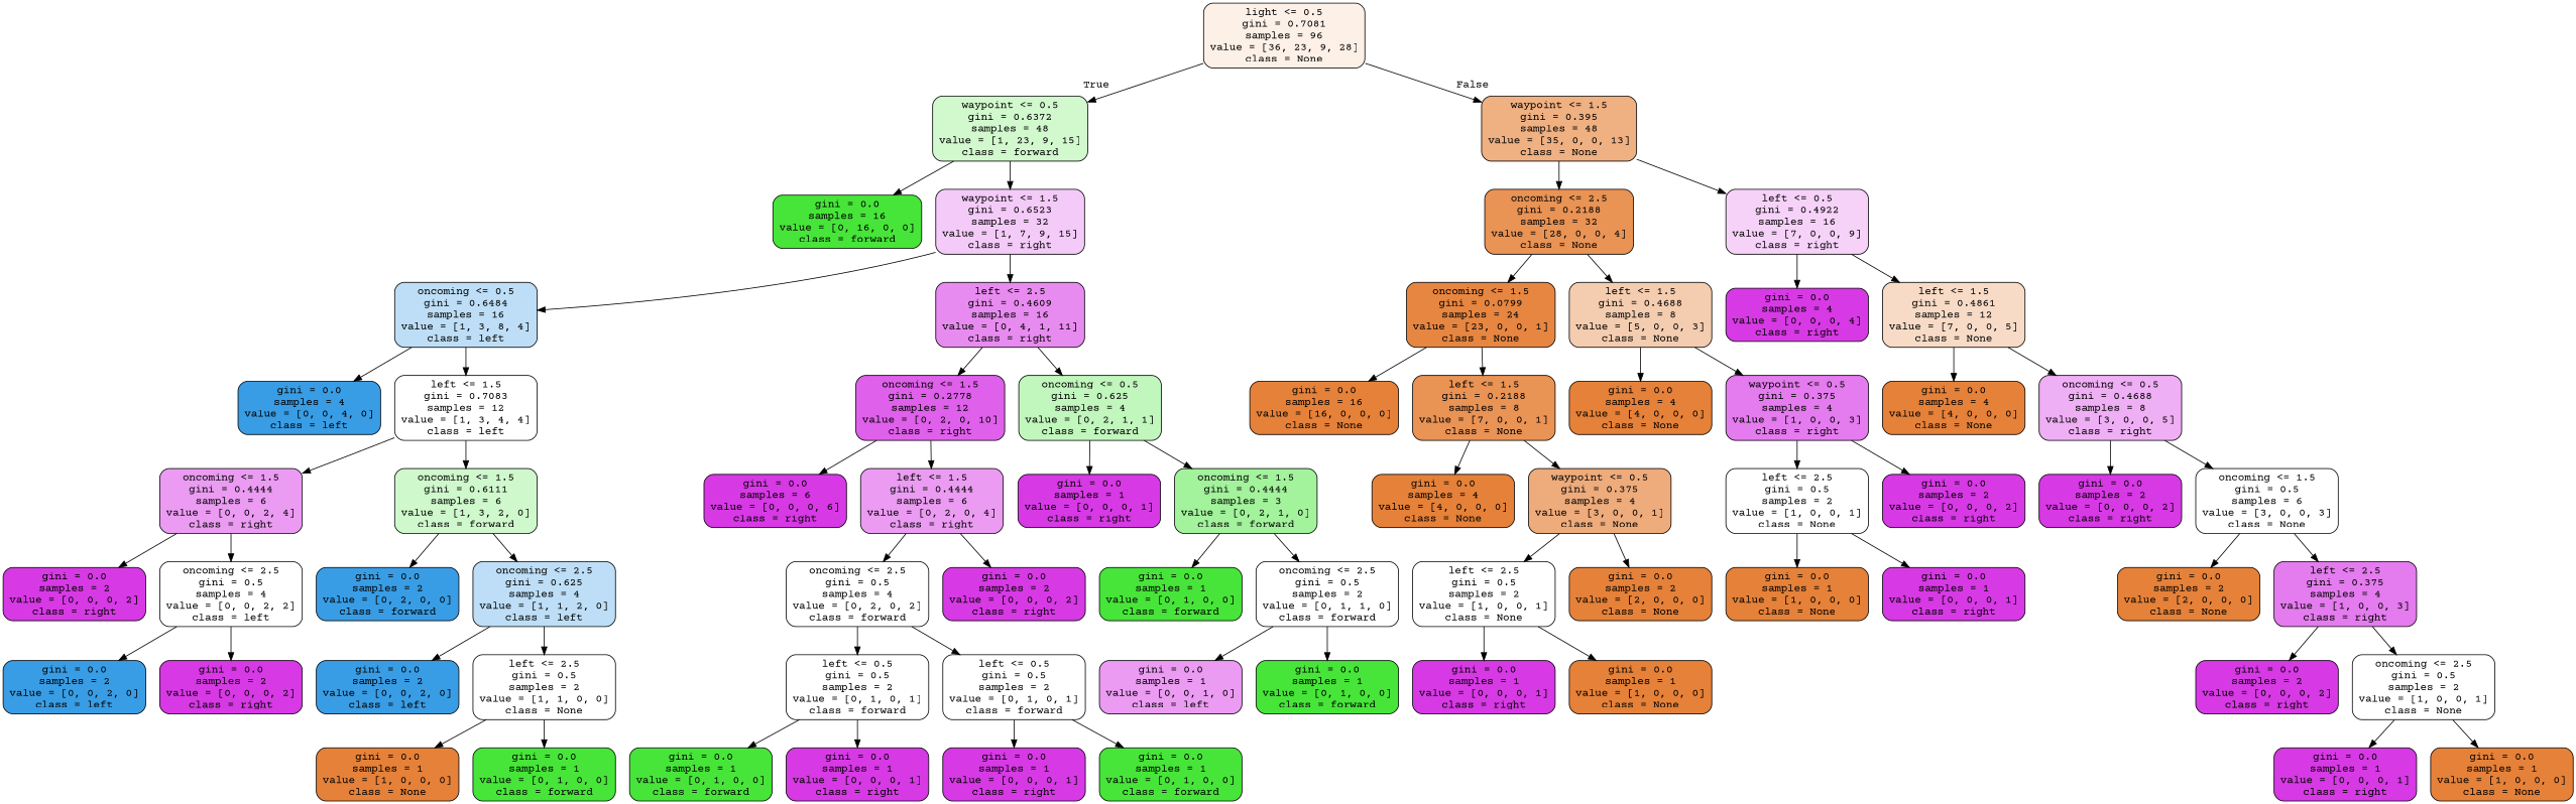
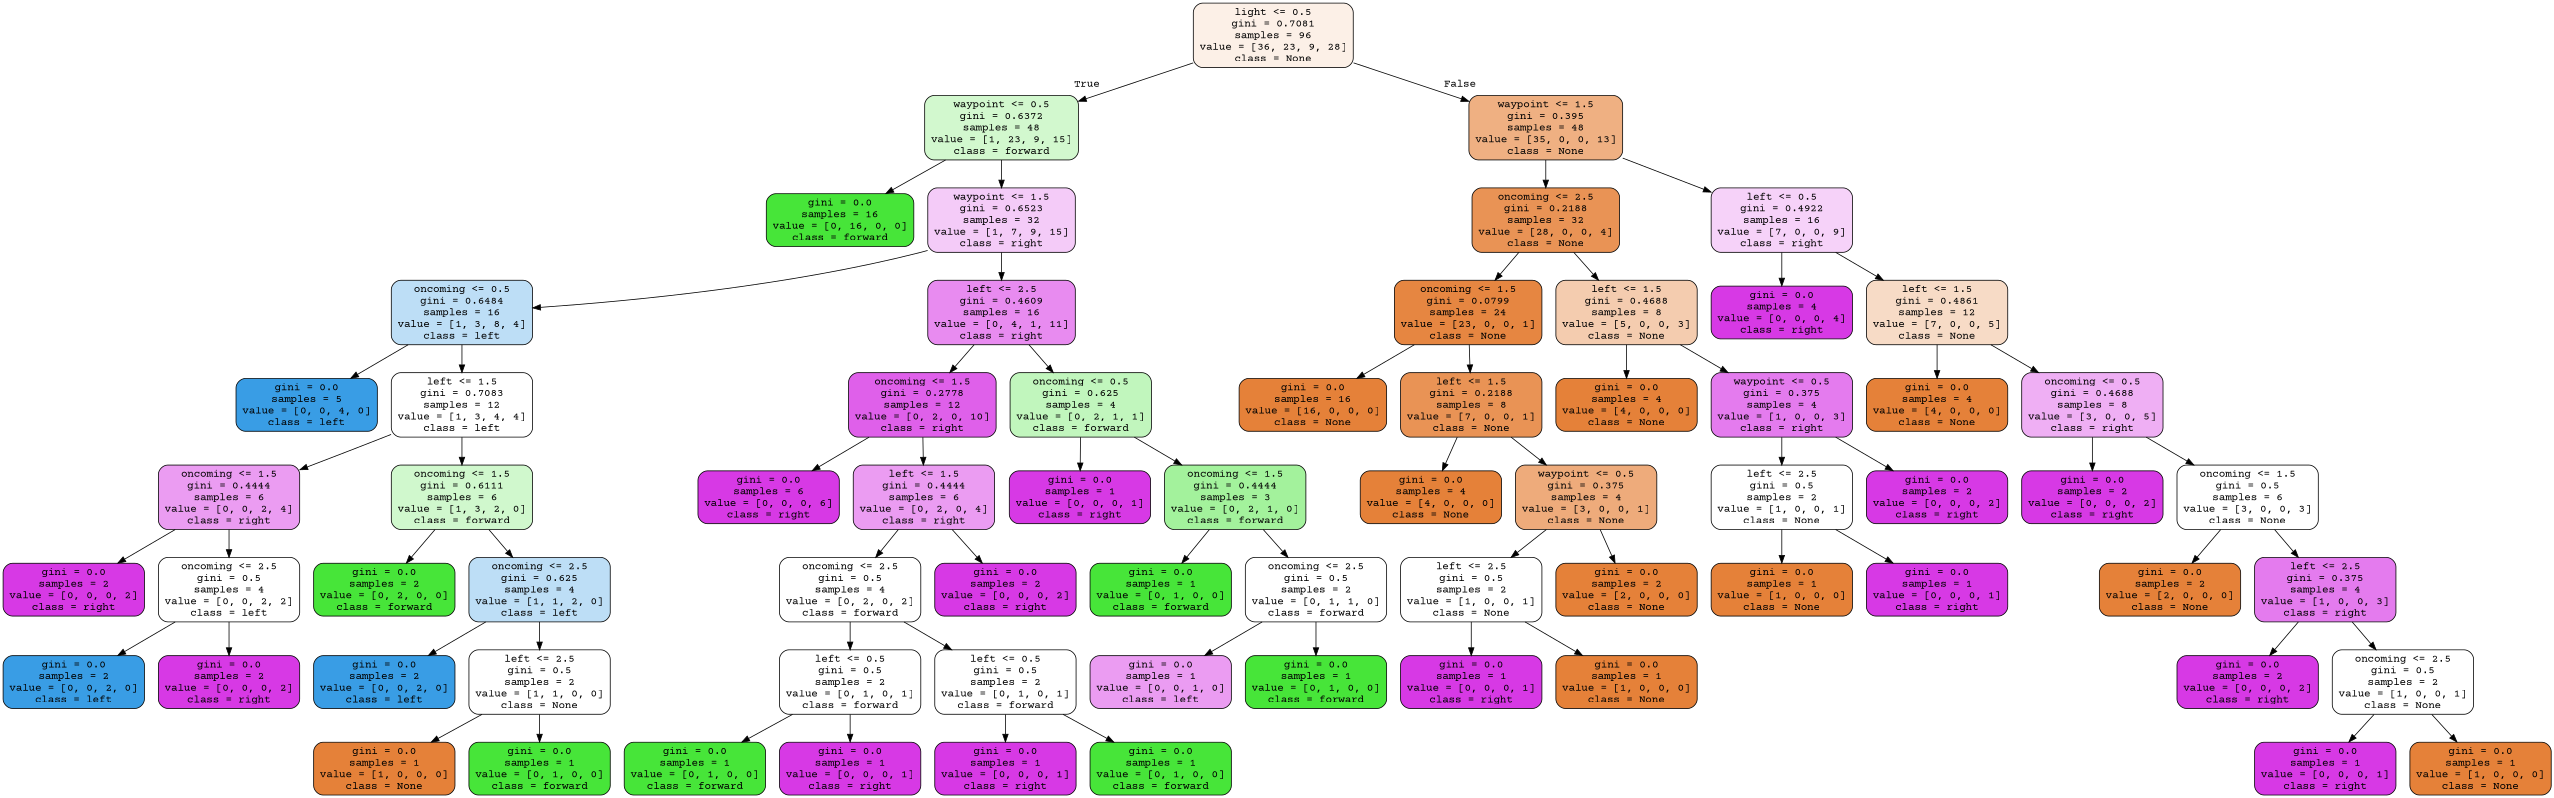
  digraph {
    fontname="Courier Prime"
    node [color=black fillcolor="#d739e5ff" fontname="Courier Prime" shape=box style="filled, rounded"]
    edge [fontname="Courier Prime"]
    n1 [fillcolor="#e581391e" label="light <= 0.5\ngini = 0.7081\nsamples = 96\nvalue = [36, 23, 9, 28]\nclass = None"]
    n2 [fillcolor="#47e5393e" label="waypoint <= 0.5\ngini = 0.6372\nsamples = 48\nvalue = [1, 23, 9, 15]\nclass = forward"]
    n3 [fillcolor="#e58139a0" label="waypoint <= 1.5\ngini = 0.395\nsamples = 48\nvalue = [35, 0, 0, 13]\nclass = None"]
    n4 [fillcolor="#47e539ff" label="gini = 0.0\nsamples = 16\nvalue = [0, 16, 0, 0]\nclass = forward"]
    n5 [fillcolor="#d739e543" label="waypoint <= 1.5\ngini = 0.6523\nsamples = 32\nvalue = [1, 7, 9, 15]\nclass = right"]
    n6 [fillcolor="#e58139db" label="oncoming <= 2.5\ngini = 0.2188\nsamples = 32\nvalue = [28, 0, 0, 4]\nclass = None"]
    n7 [fillcolor="#d739e539" label="left <= 0.5\ngini = 0.4922\nsamples = 16\nvalue = [7, 0, 0, 9]\nclass = right"]
    n8 [fillcolor="#399de555" label="oncoming <= 0.5\ngini = 0.6484\nsamples = 16\nvalue = [1, 3, 8, 4]\nclass = left"]
    n9 [fillcolor="#d739e595" label="left <= 2.5\ngini = 0.4609\nsamples = 16\nvalue = [0, 4, 1, 11]\nclass = right"]
-   n10 [fillcolor="#399de5ff" label="gini = 0.0\nsamples = 4\nvalue = [0, 0, 4, 0]\nclass = left"]
+   n10 [fillcolor="#399de5ff" label="gini = 0.0\nsamples = 5\nvalue = [0, 0, 4, 0]\nclass = left"]
    n11 [fillcolor="#399de500" label="left <= 1.5\ngini = 0.7083\nsamples = 12\nvalue = [1, 3, 4, 4]\nclass = left"]
    n12 [fillcolor="#d739e5cc" label="oncoming <= 1.5\ngini = 0.2778\nsamples = 12\nvalue = [0, 2, 0, 10]\nclass = right"]
    n13 [fillcolor="#47e53955" label="oncoming <= 0.5\ngini = 0.625\nsamples = 4\nvalue = [0, 2, 1, 1]\nclass = forward"]
    n14 [fillcolor="#d739e57f" label="oncoming <= 1.5\ngini = 0.4444\nsamples = 6\nvalue = [0, 0, 2, 4]\nclass = right"]
    n15 [fillcolor="#47e53940" label="oncoming <= 1.5\ngini = 0.6111\nsamples = 6\nvalue = [1, 3, 2, 0]\nclass = forward"]
    n16 [label="gini = 0.0\nsamples = 2\nvalue = [0, 0, 0, 2]\nclass = right"]
    n17 [fillcolor="#399de500" label="oncoming <= 2.5\ngini = 0.5\nsamples = 4\nvalue = [0, 0, 2, 2]\nclass = left"]
-   n18 [fillcolor="#399de5ff" label="gini = 0.0\nsamples = 2\nvalue = [0, 2, 0, 0]\nclass = forward"]
+   n18 [fillcolor="#47e539ff" label="gini = 0.0\nsamples = 2\nvalue = [0, 2, 0, 0]\nclass = forward"]
    n19 [fillcolor="#399de555" label="oncoming <= 2.5\ngini = 0.625\nsamples = 4\nvalue = [1, 1, 2, 0]\nclass = left"]
    n20 [fillcolor="#399de5ff" label="gini = 0.0\nsamples = 2\nvalue = [0, 0, 2, 0]\nclass = left"]
    n21 [label="gini = 0.0\nsamples = 2\nvalue = [0, 0, 0, 2]\nclass = right"]
    n22 [fillcolor="#399de5ff" label="gini = 0.0\nsamples = 2\nvalue = [0, 0, 2, 0]\nclass = left"]
    n23 [fillcolor="#e5813900" label="left <= 2.5\ngini = 0.5\nsamples = 2\nvalue = [1, 1, 0, 0]\nclass = None"]
    n24 [fillcolor="#e58139ff" label="gini = 0.0\nsamples = 1\nvalue = [1, 0, 0, 0]\nclass = None"]
    n25 [fillcolor="#47e539ff" label="gini = 0.0\nsamples = 1\nvalue = [0, 1, 0, 0]\nclass = forward"]
    n26 [label="gini = 0.0\nsamples = 6\nvalue = [0, 0, 0, 6]\nclass = right"]
    n27 [fillcolor="#d739e57f" label="left <= 1.5\ngini = 0.4444\nsamples = 6\nvalue = [0, 2, 0, 4]\nclass = right"]
    n28 [label="gini = 0.0\nsamples = 1\nvalue = [0, 0, 0, 1]\nclass = right"]
    n29 [fillcolor="#47e5397f" label="oncoming <= 1.5\ngini = 0.4444\nsamples = 3\nvalue = [0, 2, 1, 0]\nclass = forward"]
    n30 [fillcolor="#47e53900" label="oncoming <= 2.5\ngini = 0.5\nsamples = 4\nvalue = [0, 2, 0, 2]\nclass = forward"]
    n31 [label="gini = 0.0\nsamples = 2\nvalue = [0, 0, 0, 2]\nclass = right"]
    n32 [fillcolor="#47e53900" label="left <= 0.5\ngini = 0.5\nsamples = 2\nvalue = [0, 1, 0, 1]\nclass = forward"]
    n33 [fillcolor="#47e53900" label="left <= 0.5\ngini = 0.5\nsamples = 2\nvalue = [0, 1, 0, 1]\nclass = forward"]
    n34 [fillcolor="#47e539ff" label="gini = 0.0\nsamples = 1\nvalue = [0, 1, 0, 0]\nclass = forward"]
    n35 [label="gini = 0.0\nsamples = 1\nvalue = [0, 0, 0, 1]\nclass = right"]
    n36 [label="gini = 0.0\nsamples = 1\nvalue = [0, 0, 0, 1]\nclass = right"]
    n37 [fillcolor="#47e539ff" label="gini = 0.0\nsamples = 1\nvalue = [0, 1, 0, 0]\nclass = forward"]
    n38 [fillcolor="#47e539ff" label="gini = 0.0\nsamples = 1\nvalue = [0, 1, 0, 0]\nclass = forward"]
    n39 [fillcolor="#47e53900" label="oncoming <= 2.5\ngini = 0.5\nsamples = 2\nvalue = [0, 1, 1, 0]\nclass = forward"]
    n40 [fillcolor="#d739e57f" label="gini = 0.0\nsamples = 1\nvalue = [0, 0, 1, 0]\nclass = left"]
    n41 [fillcolor="#47e539ff" label="gini = 0.0\nsamples = 1\nvalue = [0, 1, 0, 0]\nclass = forward"]
    n42 [fillcolor="#e58139f4" label="oncoming <= 1.5\ngini = 0.0799\nsamples = 24\nvalue = [23, 0, 0, 1]\nclass = None"]
    n43 [fillcolor="#e5813966" label="left <= 1.5\ngini = 0.4688\nsamples = 8\nvalue = [5, 0, 0, 3]\nclass = None"]
    n44 [label="gini = 0.0\nsamples = 4\nvalue = [0, 0, 0, 4]\nclass = right"]
    n45 [fillcolor="#e5813949" label="left <= 1.5\ngini = 0.4861\nsamples = 12\nvalue = [7, 0, 0, 5]\nclass = None"]
    n46 [fillcolor="#e58139ff" label="gini = 0.0\nsamples = 16\nvalue = [16, 0, 0, 0]\nclass = None"]
    n47 [fillcolor="#e58139db" label="left <= 1.5\ngini = 0.2188\nsamples = 8\nvalue = [7, 0, 0, 1]\nclass = None"]
    n48 [fillcolor="#e58139ff" label="gini = 0.0\nsamples = 4\nvalue = [4, 0, 0, 0]\nclass = None"]
    n49 [fillcolor="#d739e5aa" label="waypoint <= 0.5\ngini = 0.375\nsamples = 4\nvalue = [1, 0, 0, 3]\nclass = right"]
    n50 [fillcolor="#e58139ff" label="gini = 0.0\nsamples = 4\nvalue = [4, 0, 0, 0]\nclass = None"]
    n51 [fillcolor="#e58139aa" label="waypoint <= 0.5\ngini = 0.375\nsamples = 4\nvalue = [3, 0, 0, 1]\nclass = None"]
    n52 [fillcolor="#e5813900" label="left <= 2.5\ngini = 0.5\nsamples = 2\nvalue = [1, 0, 0, 1]\nclass = None"]
    n53 [fillcolor="#e58139ff" label="gini = 0.0\nsamples = 2\nvalue = [2, 0, 0, 0]\nclass = None"]
    n54 [label="gini = 0.0\nsamples = 1\nvalue = [0, 0, 0, 1]\nclass = right"]
    n55 [fillcolor="#e58139ff" label="gini = 0.0\nsamples = 1\nvalue = [1, 0, 0, 0]\nclass = None"]
    n56 [fillcolor="#e5813900" label="left <= 2.5\ngini = 0.5\nsamples = 2\nvalue = [1, 0, 0, 1]\nclass = None"]
    n57 [label="gini = 0.0\nsamples = 2\nvalue = [0, 0, 0, 2]\nclass = right"]
    n58 [fillcolor="#e58139ff" label="gini = 0.0\nsamples = 1\nvalue = [1, 0, 0, 0]\nclass = None"]
    n59 [label="gini = 0.0\nsamples = 1\nvalue = [0, 0, 0, 1]\nclass = right"]
    n60 [fillcolor="#e58139ff" label="gini = 0.0\nsamples = 4\nvalue = [4, 0, 0, 0]\nclass = None"]
    n61 [fillcolor="#d739e566" label="oncoming <= 0.5\ngini = 0.4688\nsamples = 8\nvalue = [3, 0, 0, 5]\nclass = right"]
    n62 [label="gini = 0.0\nsamples = 2\nvalue = [0, 0, 0, 2]\nclass = right"]
    n63 [fillcolor="#e5813900" label="oncoming <= 1.5\ngini = 0.5\nsamples = 6\nvalue = [3, 0, 0, 3]\nclass = None"]
    n64 [fillcolor="#e58139ff" label="gini = 0.0\nsamples = 2\nvalue = [2, 0, 0, 0]\nclass = None"]
    n65 [fillcolor="#d739e5aa" label="left <= 2.5\ngini = 0.375\nsamples = 4\nvalue = [1, 0, 0, 3]\nclass = right"]
    n66 [label="gini = 0.0\nsamples = 2\nvalue = [0, 0, 0, 2]\nclass = right"]
    n67 [fillcolor="#e5813900" label="oncoming <= 2.5\ngini = 0.5\nsamples = 2\nvalue = [1, 0, 0, 1]\nclass = None"]
    n68 [label="gini = 0.0\nsamples = 1\nvalue = [0, 0, 0, 1]\nclass = right"]
    n69 [fillcolor="#e58139ff" label="gini = 0.0\nsamples = 1\nvalue = [1, 0, 0, 0]\nclass = None"]
    n1 -> n2 [headlabel=True labelangle=45 labeldistance=2.5]
    n1 -> n3 [headlabel=False labelangle=-45 labeldistance=2.5]
    n2 -> n4
    n2 -> n5
    n3 -> n6
    n3 -> n7
    n5 -> n8
    n5 -> n9
    n6 -> n42
    n6 -> n43
    n7 -> n44
    n7 -> n45
    n8 -> n10
    n8 -> n11
    n9 -> n12
    n9 -> n13
    n11 -> n14
    n11 -> n15
    n12 -> n26
    n12 -> n27
    n13 -> n28
    n13 -> n29
    n14 -> n16
    n14 -> n17
    n15 -> n18
    n15 -> n19
    n17 -> n20
    n17 -> n21
    n19 -> n22
    n19 -> n23
    n23 -> n24
    n23 -> n25
    n27 -> n30
    n27 -> n31
    n29 -> n38
    n29 -> n39
    n30 -> n32
    n30 -> n33
    n32 -> n34
    n32 -> n35
    n33 -> n36
    n33 -> n37
    n39 -> n40
    n39 -> n41
    n42 -> n46
    n42 -> n47
    n43 -> n48
    n43 -> n49
    n45 -> n60
    n45 -> n61
    n47 -> n50
    n47 -> n51
    n49 -> n56
    n49 -> n57
    n51 -> n52
    n51 -> n53
    n52 -> n54
    n52 -> n55
    n56 -> n58
    n56 -> n59
    n61 -> n62
    n61 -> n63
    n63 -> n64
    n63 -> n65
    n65 -> n66
    n65 -> n67
    n67 -> n68
    n67 -> n69
  }
